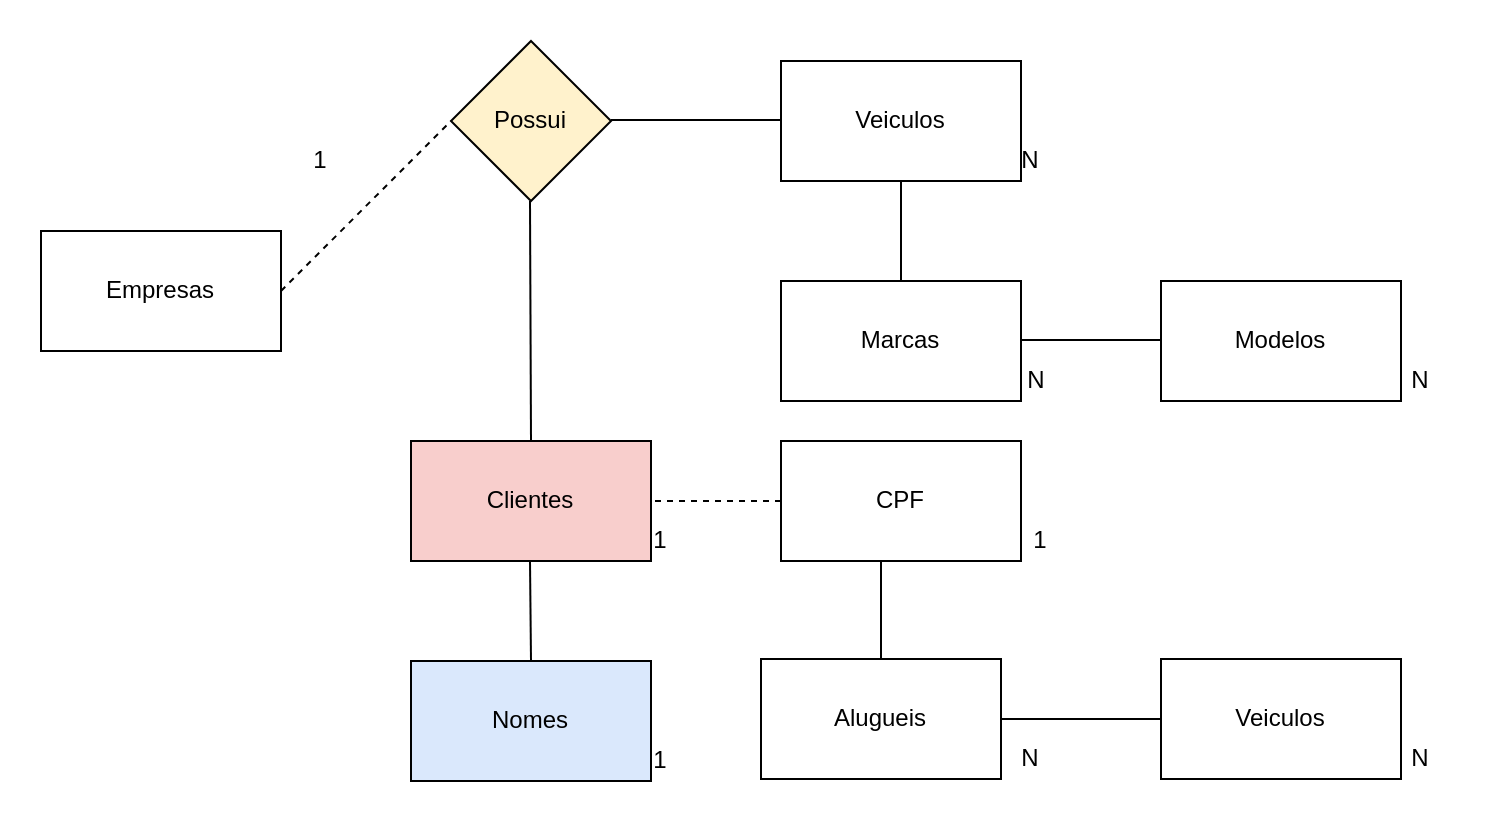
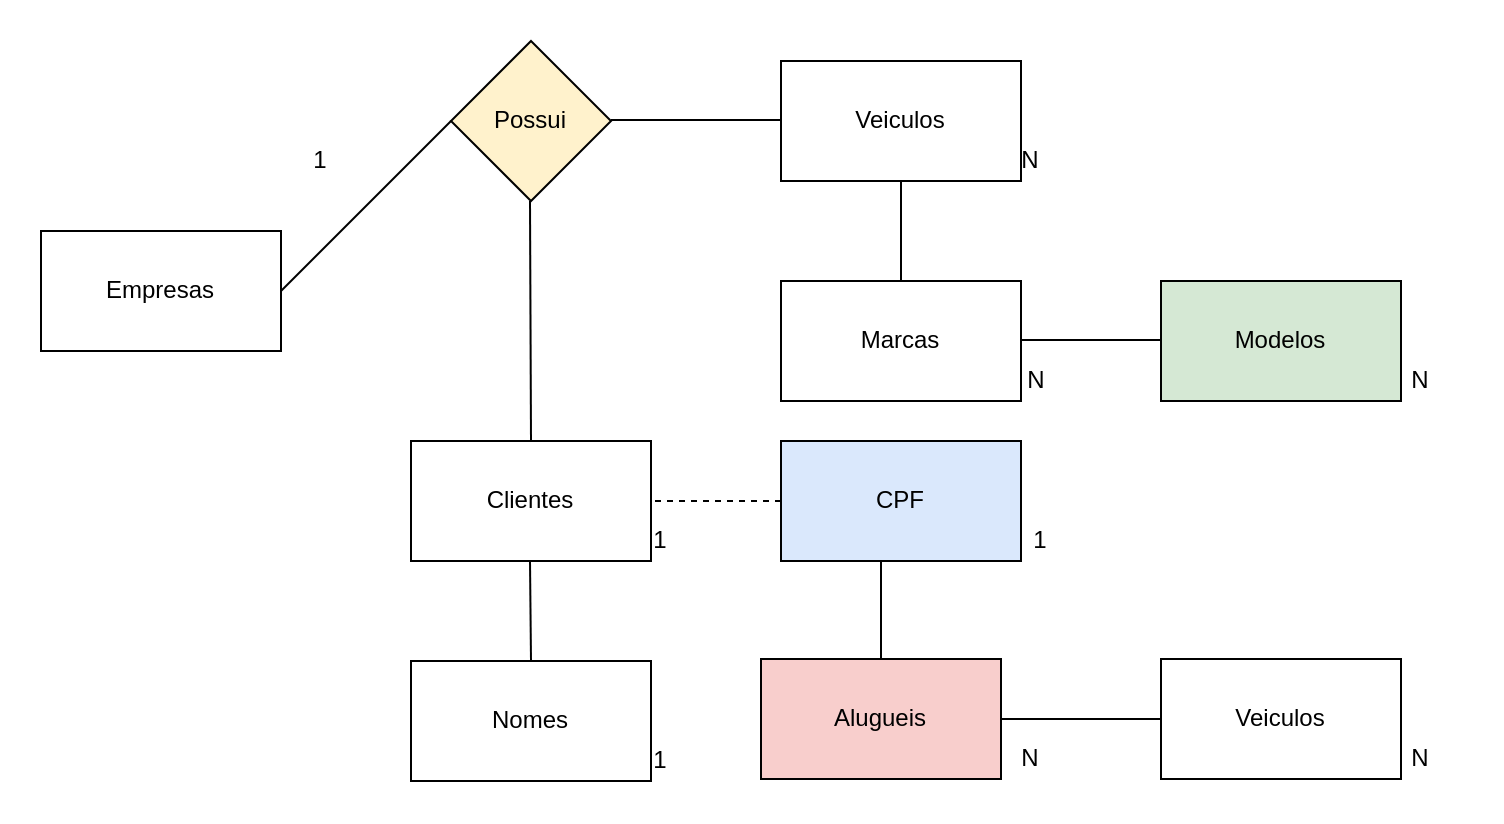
  <mxCell id="0" />
  <mxCell id="1" parent="0" />
  <mxCell id="2" value="Empresas" style="rounded=0;whiteSpace=wrap;html=1;" vertex="1" parent="1"><mxGeometry x="20" y="115" width="120" height="60" as="geometry" /></mxCell>
  <mxCell id="3" value="Possui" style="rhombus;whiteSpace=wrap;html=1;fillColor=#fff2cc;" vertex="1" parent="1"><mxGeometry x="225" y="20" width="80" height="80" as="geometry" /></mxCell>
- <mxCell id="4" value="" style="endArrow=none;html=1;entryX=0;entryY=0.5;entryDx=0;entryDy=0;exitX=1;exitY=0.5;exitDx=0;exitDy=0;dashed=1;" edge="1" parent="1" source="2" target="3"><mxGeometry width="50" height="50" relative="1" as="geometry"><mxPoint x="140" y="70" as="sourcePoint" /><mxPoint x="190" y="20" as="targetPoint" /></mxGeometry></mxCell>
+ <mxCell id="4" value="" style="endArrow=none;html=1;entryX=0;entryY=0.5;entryDx=0;entryDy=0;exitX=1;exitY=0.5;exitDx=0;exitDy=0;" edge="1" parent="1" source="2" target="3"><mxGeometry width="50" height="50" relative="1" as="geometry"><mxPoint x="140" y="70" as="sourcePoint" /><mxPoint x="190" y="20" as="targetPoint" /></mxGeometry></mxCell>
  <mxCell id="5" value="" style="endArrow=none;html=1;entryX=0;entryY=0.5;entryDx=0;entryDy=0;exitX=1;exitY=0.5;exitDx=0;exitDy=0;" edge="1" parent="1"><mxGeometry width="50" height="50" relative="1" as="geometry"><mxPoint x="305" y="59.5" as="sourcePoint" /><mxPoint x="390" y="59.5" as="targetPoint" /></mxGeometry></mxCell>
  <mxCell id="6" value="Veiculos" style="rounded=0;whiteSpace=wrap;html=1;" vertex="1" parent="1"><mxGeometry x="390" y="30" width="120" height="60" as="geometry" /></mxCell>
  <mxCell id="7" value="" style="endArrow=none;html=1;" edge="1" parent="1"><mxGeometry width="50" height="50" relative="1" as="geometry"><mxPoint x="450" y="140" as="sourcePoint" /><mxPoint x="450" y="90" as="targetPoint" /></mxGeometry></mxCell>
  <mxCell id="8" value="Marcas" style="rounded=0;whiteSpace=wrap;html=1;" vertex="1" parent="1"><mxGeometry x="390" y="140" width="120" height="60" as="geometry" /></mxCell>
  <mxCell id="9" value="" style="endArrow=none;html=1;" edge="1" parent="1"><mxGeometry width="50" height="50" relative="1" as="geometry"><mxPoint x="510" y="169.5" as="sourcePoint" /><mxPoint x="580" y="169.5" as="targetPoint" /></mxGeometry></mxCell>
- <mxCell id="10" value="Modelos" style="rounded=0;whiteSpace=wrap;html=1;" vertex="1" parent="1"><mxGeometry x="580" y="140" width="120" height="60" as="geometry" /></mxCell>
+ <mxCell id="10" value="Modelos" style="rounded=0;whiteSpace=wrap;html=1;fillColor=#d5e8d4;" vertex="1" parent="1"><mxGeometry x="580" y="140" width="120" height="60" as="geometry" /></mxCell>
  <mxCell id="11" value="" style="endArrow=none;html=1;exitX=0.5;exitY=0;exitDx=0;exitDy=0;" edge="1" parent="1" source="12"><mxGeometry width="50" height="50" relative="1" as="geometry"><mxPoint x="264.5" y="170" as="sourcePoint" /><mxPoint x="264.5" y="100" as="targetPoint" /></mxGeometry></mxCell>
- <mxCell id="12" value="Clientes" style="rounded=0;whiteSpace=wrap;html=1;fillColor=#f8cecc;" vertex="1" parent="1"><mxGeometry x="205" y="220" width="120" height="60" as="geometry" /></mxCell>
+ <mxCell id="12" value="Clientes" style="rounded=0;whiteSpace=wrap;html=1;" vertex="1" parent="1"><mxGeometry x="205" y="220" width="120" height="60" as="geometry" /></mxCell>
  <mxCell id="13" value="" style="endArrow=none;html=1;entryX=1;entryY=0.5;entryDx=0;entryDy=0;dashed=1;" edge="1" parent="1" source="14" target="12"><mxGeometry width="50" height="50" relative="1" as="geometry"><mxPoint x="315" y="290" as="sourcePoint" /><mxPoint x="330" y="260" as="targetPoint" /><Array as="points" /></mxGeometry></mxCell>
- <mxCell id="14" value="CPF" style="rounded=0;whiteSpace=wrap;html=1;" vertex="1" parent="1"><mxGeometry x="390" y="220" width="120" height="60" as="geometry" /></mxCell>
+ <mxCell id="14" value="CPF" style="rounded=0;whiteSpace=wrap;html=1;fillColor=#dae8fc;" vertex="1" parent="1"><mxGeometry x="390" y="220" width="120" height="60" as="geometry" /></mxCell>
  <mxCell id="15" value="" style="endArrow=none;html=1;" edge="1" parent="1"><mxGeometry width="50" height="50" relative="1" as="geometry"><mxPoint x="265" y="330" as="sourcePoint" /><mxPoint x="264.5" y="280" as="targetPoint" /></mxGeometry></mxCell>
- <mxCell id="16" value="Nomes" style="rounded=0;whiteSpace=wrap;html=1;fillColor=#dae8fc;" vertex="1" parent="1"><mxGeometry x="205" y="330" width="120" height="60" as="geometry" /></mxCell>
+ <mxCell id="16" value="Nomes" style="rounded=0;whiteSpace=wrap;html=1;" vertex="1" parent="1"><mxGeometry x="205" y="330" width="120" height="60" as="geometry" /></mxCell>
  <mxCell id="17" value="" style="endArrow=none;html=1;entryX=0.5;entryY=0;entryDx=0;entryDy=0;" edge="1" parent="1" target="18"><mxGeometry width="50" height="50" relative="1" as="geometry"><mxPoint x="440" y="280" as="sourcePoint" /><mxPoint x="440" y="320" as="targetPoint" /></mxGeometry></mxCell>
- <mxCell id="18" value="Alugueis" style="rounded=0;whiteSpace=wrap;html=1;" vertex="1" parent="1"><mxGeometry x="380" y="329" width="120" height="60" as="geometry" /></mxCell>
+ <mxCell id="18" value="Alugueis" style="rounded=0;whiteSpace=wrap;html=1;fillColor=#f8cecc;" vertex="1" parent="1"><mxGeometry x="380" y="329" width="120" height="60" as="geometry" /></mxCell>
  <mxCell id="19" value="Veiculos" style="rounded=0;whiteSpace=wrap;html=1;" vertex="1" parent="1"><mxGeometry x="580" y="329" width="120" height="60" as="geometry" /></mxCell>
  <mxCell id="20" value="" style="endArrow=none;html=1;entryX=1;entryY=0.5;entryDx=0;entryDy=0;" edge="1" parent="1" source="19" target="18"><mxGeometry width="50" height="50" relative="1" as="geometry"><mxPoint x="440" y="420" as="sourcePoint" /><mxPoint x="520" y="371" as="targetPoint" /><Array as="points" /></mxGeometry></mxCell>
  <mxCell id="21" value="N" style="text;html=1;strokeColor=none;fillColor=none;align=center;verticalAlign=middle;whiteSpace=wrap;rounded=0;" vertex="1" parent="1"><mxGeometry x="495" y="70" width="40" height="20" as="geometry" /></mxCell>
  <mxCell id="22" value="N" style="text;html=1;strokeColor=none;fillColor=none;align=center;verticalAlign=middle;whiteSpace=wrap;rounded=0;" vertex="1" parent="1"><mxGeometry x="498" y="180" width="40" height="20" as="geometry" /></mxCell>
  <mxCell id="23" value="N" style="text;html=1;strokeColor=none;fillColor=none;align=center;verticalAlign=middle;whiteSpace=wrap;rounded=0;" vertex="1" parent="1"><mxGeometry x="690" y="369" width="40" height="20" as="geometry" /></mxCell>
  <mxCell id="24" value="N" style="text;html=1;strokeColor=none;fillColor=none;align=center;verticalAlign=middle;whiteSpace=wrap;rounded=0;" vertex="1" parent="1"><mxGeometry x="495" y="369" width="40" height="20" as="geometry" /></mxCell>
  <mxCell id="25" value="1" style="text;html=1;strokeColor=none;fillColor=none;align=center;verticalAlign=middle;whiteSpace=wrap;rounded=0;" vertex="1" parent="1"><mxGeometry x="500" y="260" width="40" height="20" as="geometry" /></mxCell>
  <mxCell id="26" value="1" style="text;html=1;strokeColor=none;fillColor=none;align=center;verticalAlign=middle;whiteSpace=wrap;rounded=0;" vertex="1" parent="1"><mxGeometry x="310" y="370" width="40" height="20" as="geometry" /></mxCell>
  <mxCell id="27" value="N" style="text;html=1;strokeColor=none;fillColor=none;align=center;verticalAlign=middle;whiteSpace=wrap;rounded=0;" vertex="1" parent="1"><mxGeometry x="690" y="180" width="40" height="20" as="geometry" /></mxCell>
  <mxCell id="28" value="1" style="text;html=1;strokeColor=none;fillColor=none;align=center;verticalAlign=middle;whiteSpace=wrap;rounded=0;" vertex="1" parent="1"><mxGeometry x="310" y="260" width="40" height="20" as="geometry" /></mxCell>
  <mxCell id="29" value="1" style="text;html=1;strokeColor=none;fillColor=none;align=center;verticalAlign=middle;whiteSpace=wrap;rounded=0;" vertex="1" parent="1"><mxGeometry x="140" y="70" width="40" height="20" as="geometry" /></mxCell>
